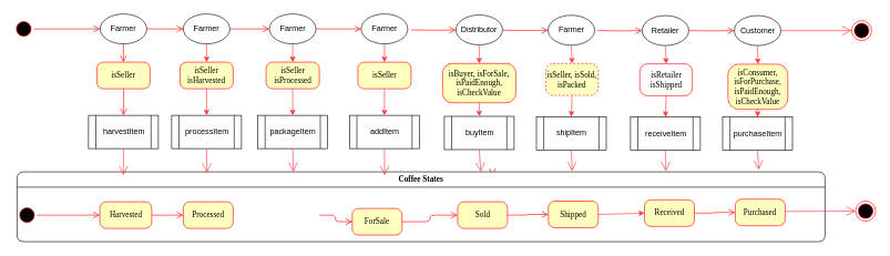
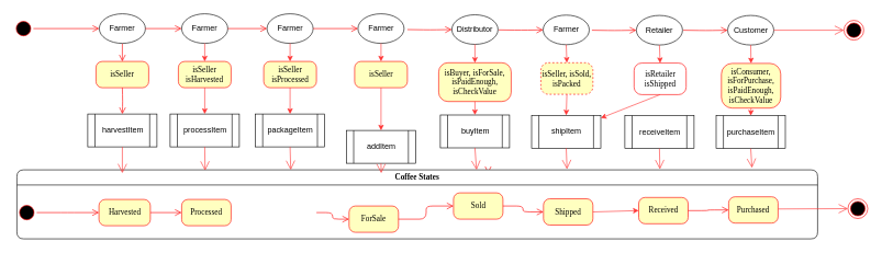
  <mxCell id="0" />
  <mxCell id="1" parent="0" />
  <mxCell id="2" value="" style="ellipse;html=1;shape=startState;fillColor=#000000;strokeColor=#ff0000;rounded=1;shadow=0;comic=0;labelBackgroundColor=none;fontFamily=Verdana;fontSize=12;fontColor=#000000;align=center;direction=south;" parent="1" vertex="1"><mxGeometry x="20" y="28" width="30" height="30" as="geometry" /></mxCell>
  <mxCell id="3" style="edgeStyle=elbowEdgeStyle;html=1;labelBackgroundColor=none;endArrow=open;endSize=8;strokeColor=#ff0000;fontFamily=Verdana;fontSize=12;align=left;" parent="1" source="4" edge="1"><mxGeometry relative="1" as="geometry"><mxPoint x="740" y="263" as="targetPoint" /></mxGeometry></mxCell>
  <mxCell id="4" value="Coffee States" style="swimlane;whiteSpace=wrap;html=1;rounded=1;shadow=0;comic=0;labelBackgroundColor=none;strokeColor=#000000;strokeWidth=1;fillColor=#ffffff;fontFamily=Verdana;fontSize=12;fontColor=#000000;align=center;" parent="1" vertex="1"><mxGeometry x="25" y="258" width="1215" height="105" as="geometry" /></mxCell>
  <mxCell id="5" style="edgeStyle=elbowEdgeStyle;html=1;labelBackgroundColor=none;endArrow=open;endSize=8;strokeColor=#ff0000;fontFamily=Verdana;fontSize=12;align=left;" parent="4" source="6" target="9" edge="1"><mxGeometry relative="1" as="geometry" /></mxCell>
  <mxCell id="6" value="Harvested" style="rounded=1;whiteSpace=wrap;html=1;arcSize=24;fillColor=#ffffc0;strokeColor=#ff0000;shadow=0;comic=0;labelBackgroundColor=none;fontFamily=Verdana;fontSize=12;fontColor=#000000;align=center;" parent="4" vertex="1"><mxGeometry x="124.5" y="45" width="78" height="40" as="geometry" /></mxCell>
  <mxCell id="7" style="edgeStyle=elbowEdgeStyle;html=1;labelBackgroundColor=none;endArrow=open;endSize=8;strokeColor=#ff0000;fontFamily=Verdana;fontSize=12;align=left;" parent="4" source="8" target="6" edge="1"><mxGeometry relative="1" as="geometry" /></mxCell>
  <mxCell id="8" value="" style="ellipse;html=1;shape=startState;fillColor=#000000;strokeColor=#ff0000;rounded=1;shadow=0;comic=0;labelBackgroundColor=none;fontFamily=Verdana;fontSize=12;fontColor=#000000;align=center;direction=south;" parent="4" vertex="1"><mxGeometry y="50" width="30" height="30" as="geometry" /></mxCell>
  <mxCell id="9" value="Processed" style="rounded=1;whiteSpace=wrap;html=1;arcSize=24;fillColor=#ffffc0;strokeColor=#ff0000;shadow=0;comic=0;labelBackgroundColor=none;fontFamily=Verdana;fontSize=12;fontColor=#000000;align=center;" parent="4" vertex="1"><mxGeometry x="250" y="45" width="75" height="40" as="geometry" /></mxCell>
  <mxCell id="10" value="ForSale" style="rounded=1;whiteSpace=wrap;html=1;arcSize=24;fillColor=#ffffc0;strokeColor=#ff0000;shadow=0;comic=0;labelBackgroundColor=none;fontFamily=Verdana;fontSize=12;fontColor=#000000;align=center;" vertex="1" parent="4"><mxGeometry x="504" y="55" width="75" height="40" as="geometry" /></mxCell>
  <mxCell id="11" style="edgeStyle=elbowEdgeStyle;html=1;labelBackgroundColor=none;endArrow=open;endSize=8;strokeColor=#ff0000;fontFamily=Verdana;fontSize=12;align=left;" edge="1" parent="4" target="10"><mxGeometry relative="1" as="geometry"><mxPoint x="454.5" y="65" as="sourcePoint" /><mxPoint x="714.5" y="95" as="targetPoint" /></mxGeometry></mxCell>
- <mxCell id="12" value="Sold" style="rounded=1;whiteSpace=wrap;html=1;arcSize=24;fillColor=#ffffc0;strokeColor=#ff0000;shadow=0;comic=0;labelBackgroundColor=none;fontFamily=Verdana;fontSize=12;fontColor=#000000;align=center;" vertex="1" parent="4"><mxGeometry x="662.5" y="45" width="75" height="40" as="geometry" /></mxCell>
+ <mxCell id="12" value="Sold" style="rounded=1;whiteSpace=wrap;html=1;arcSize=24;fillColor=#ffffc0;strokeColor=#ff0000;shadow=0;comic=0;labelBackgroundColor=none;fontFamily=Verdana;fontSize=12;fontColor=#000000;align=center;" vertex="1" parent="4"><mxGeometry x="662.5" y="35" width="75" height="40" as="geometry" /></mxCell>
  <mxCell id="13" style="edgeStyle=elbowEdgeStyle;html=1;labelBackgroundColor=none;endArrow=open;endSize=8;strokeColor=#ff0000;fontFamily=Verdana;fontSize=12;align=left;exitX=1;exitY=0.5;exitDx=0;exitDy=0;" edge="1" parent="4" target="12" source="10"><mxGeometry relative="1" as="geometry"><mxPoint x="613" y="65" as="sourcePoint" /><mxPoint x="738" y="-270" as="targetPoint" /></mxGeometry></mxCell>
  <mxCell id="14" value="Shipped" style="rounded=1;whiteSpace=wrap;html=1;arcSize=24;fillColor=#ffffc0;strokeColor=#ff0000;shadow=0;comic=0;labelBackgroundColor=none;fontFamily=Verdana;fontSize=12;fontColor=#000000;align=center;" vertex="1" parent="4"><mxGeometry x="799" y="44" width="75" height="40" as="geometry" /></mxCell>
  <mxCell id="15" style="edgeStyle=elbowEdgeStyle;html=1;labelBackgroundColor=none;endArrow=open;endSize=8;strokeColor=#ff0000;fontFamily=Verdana;fontSize=12;align=left;exitX=1;exitY=0.5;exitDx=0;exitDy=0;entryX=0;entryY=0.5;entryDx=0;entryDy=0;" edge="1" parent="4" source="12" target="14"><mxGeometry relative="1" as="geometry"><mxPoint x="589" y="75" as="sourcePoint" /><mxPoint x="672.5" y="75" as="targetPoint" /></mxGeometry></mxCell>
  <mxCell id="16" value="Received" style="rounded=1;whiteSpace=wrap;html=1;arcSize=24;fillColor=#ffffc0;strokeColor=#ff0000;shadow=0;comic=0;labelBackgroundColor=none;fontFamily=Verdana;fontSize=12;fontColor=#000000;align=center;" vertex="1" parent="4"><mxGeometry x="943.5" y="42" width="75" height="40" as="geometry" /></mxCell>
  <mxCell id="17" value="Purchased" style="rounded=1;whiteSpace=wrap;html=1;arcSize=24;fillColor=#ffffc0;strokeColor=#ff0000;shadow=0;comic=0;labelBackgroundColor=none;fontFamily=Verdana;fontSize=12;fontColor=#000000;align=center;" vertex="1" parent="4"><mxGeometry x="1080" y="41" width="75" height="40" as="geometry" /></mxCell>
  <mxCell id="18" style="edgeStyle=elbowEdgeStyle;html=1;labelBackgroundColor=none;endArrow=open;endSize=8;strokeColor=#ff0000;fontFamily=Verdana;fontSize=12;align=left;exitX=1;exitY=0.5;exitDx=0;exitDy=0;entryX=0;entryY=0.5;entryDx=0;entryDy=0;" edge="1" parent="4" source="16" target="17"><mxGeometry relative="1" as="geometry"><mxPoint x="735" y="-293" as="sourcePoint" /><mxPoint x="818.5" y="-293" as="targetPoint" /></mxGeometry></mxCell>
  <mxCell id="19" value="" style="endArrow=classic;html=1;strokeColor=#FF3333;entryX=0;entryY=0.5;entryDx=0;entryDy=0;exitX=1;exitY=0.5;exitDx=0;exitDy=0;" edge="1" parent="4" source="14" target="16"><mxGeometry width="50" height="50" relative="1" as="geometry"><mxPoint x="585" y="175" as="sourcePoint" /><mxPoint x="635" y="125" as="targetPoint" /></mxGeometry></mxCell>
  <mxCell id="20" style="edgeStyle=orthogonalEdgeStyle;html=1;exitX=0.5;exitY=1;entryX=0.5;entryY=0;labelBackgroundColor=none;endArrow=open;endSize=8;strokeColor=#ff0000;fontFamily=Verdana;fontSize=12;align=left;exitDx=0;exitDy=0;entryDx=0;entryDy=0;" parent="1" source="21" target="25" edge="1"><mxGeometry relative="1" as="geometry"><mxPoint x="250" y="233" as="sourcePoint" /></mxGeometry></mxCell>
  <mxCell id="21" value="Farmer" style="ellipse;whiteSpace=wrap;html=1;" vertex="1" parent="1"><mxGeometry x="150" y="20.5" width="70" height="45" as="geometry" /></mxCell>
  <mxCell id="22" value="Farmer" style="ellipse;whiteSpace=wrap;html=1;" vertex="1" parent="1"><mxGeometry x="275" y="20.5" width="70" height="45" as="geometry" /></mxCell>
  <mxCell id="23" style="edgeStyle=orthogonalEdgeStyle;html=1;exitX=0.5;exitY=0;entryX=0;entryY=0.5;labelBackgroundColor=none;endArrow=open;endSize=8;strokeColor=#ff0000;fontFamily=Verdana;fontSize=12;align=left;exitDx=0;exitDy=0;entryDx=0;entryDy=0;" edge="1" parent="1" source="2" target="21"><mxGeometry relative="1" as="geometry"><mxPoint x="260" y="243" as="sourcePoint" /><mxPoint x="420" y="243" as="targetPoint" /></mxGeometry></mxCell>
  <mxCell id="24" style="edgeStyle=orthogonalEdgeStyle;html=1;exitX=1;exitY=0.5;entryX=0;entryY=0.5;labelBackgroundColor=none;endArrow=open;endSize=8;strokeColor=#ff0000;fontFamily=Verdana;fontSize=12;align=left;exitDx=0;exitDy=0;entryDx=0;entryDy=0;" edge="1" parent="1" source="21" target="22"><mxGeometry relative="1" as="geometry"><mxPoint x="230" y="65" as="sourcePoint" /><mxPoint x="330" y="65" as="targetPoint" /></mxGeometry></mxCell>
  <mxCell id="25" value="isSeller" style="rounded=1;whiteSpace=wrap;html=1;arcSize=24;fillColor=#ffffc0;strokeColor=#ff0000;shadow=0;comic=0;labelBackgroundColor=none;fontFamily=Verdana;fontSize=12;fontColor=#000000;align=center;" vertex="1" parent="1"><mxGeometry x="145" y="93" width="80" height="40" as="geometry" /></mxCell>
  <mxCell id="26" value="harvestItem" style="shape=process;whiteSpace=wrap;html=1;backgroundOutline=1;" vertex="1" parent="1"><mxGeometry x="132.5" y="173" width="105" height="50" as="geometry" /></mxCell>
  <mxCell id="27" style="edgeStyle=orthogonalEdgeStyle;html=1;entryX=0.5;entryY=0;labelBackgroundColor=none;endArrow=open;endSize=8;strokeColor=#ff0000;fontFamily=Verdana;fontSize=12;align=left;entryDx=0;entryDy=0;" edge="1" parent="1" target="26"><mxGeometry relative="1" as="geometry"><mxPoint x="185" y="133" as="sourcePoint" /><mxPoint x="195" y="103" as="targetPoint" /></mxGeometry></mxCell>
  <mxCell id="28" value="isSeller&lt;br&gt;isHarvested&lt;br&gt;" style="rounded=1;whiteSpace=wrap;html=1;arcSize=24;fillColor=#ffffc0;strokeColor=#ff0000;shadow=0;comic=0;labelBackgroundColor=none;fontFamily=Verdana;fontSize=12;fontColor=#000000;align=center;" vertex="1" parent="1"><mxGeometry x="270" y="93" width="80" height="40" as="geometry" /></mxCell>
  <mxCell id="29" value="processItem" style="shape=process;whiteSpace=wrap;html=1;backgroundOutline=1;" vertex="1" parent="1"><mxGeometry x="257.5" y="173" width="105" height="50" as="geometry" /></mxCell>
  <mxCell id="30" value="" style="endArrow=classic;html=1;exitX=0.5;exitY=1;exitDx=0;exitDy=0;entryX=0.5;entryY=0;entryDx=0;entryDy=0;strokeColor=#FF3333;" edge="1" parent="1" source="22" target="28"><mxGeometry width="50" height="50" relative="1" as="geometry"><mxPoint x="440" y="90.5" as="sourcePoint" /><mxPoint x="490" y="40.5" as="targetPoint" /></mxGeometry></mxCell>
  <mxCell id="31" value="" style="endArrow=classic;html=1;exitX=0.5;exitY=1;exitDx=0;exitDy=0;entryX=0.5;entryY=0;entryDx=0;entryDy=0;strokeColor=#FF3333;" edge="1" parent="1" source="28" target="29"><mxGeometry width="50" height="50" relative="1" as="geometry"><mxPoint x="320" y="76" as="sourcePoint" /><mxPoint x="320" y="103" as="targetPoint" /></mxGeometry></mxCell>
  <mxCell id="32" value="Farmer" style="ellipse;whiteSpace=wrap;html=1;" vertex="1" parent="1"><mxGeometry x="404.5" y="20.5" width="70" height="45" as="geometry" /></mxCell>
  <mxCell id="33" value="isSeller&lt;br&gt;isProcessed&lt;br&gt;" style="rounded=1;whiteSpace=wrap;html=1;arcSize=24;fillColor=#ffffc0;strokeColor=#ff0000;shadow=0;comic=0;labelBackgroundColor=none;fontFamily=Verdana;fontSize=12;fontColor=#000000;align=center;" vertex="1" parent="1"><mxGeometry x="399.5" y="93" width="80" height="40" as="geometry" /></mxCell>
  <mxCell id="34" value="packageItem" style="shape=process;whiteSpace=wrap;html=1;backgroundOutline=1;" vertex="1" parent="1"><mxGeometry x="387" y="173" width="105" height="50" as="geometry" /></mxCell>
  <mxCell id="35" value="" style="endArrow=classic;html=1;exitX=0.5;exitY=1;exitDx=0;exitDy=0;entryX=0.5;entryY=0;entryDx=0;entryDy=0;strokeColor=#FF3333;" edge="1" parent="1" source="32" target="33"><mxGeometry width="50" height="50" relative="1" as="geometry"><mxPoint x="569.5" y="90.5" as="sourcePoint" /><mxPoint x="619.5" y="40.5" as="targetPoint" /></mxGeometry></mxCell>
  <mxCell id="36" value="" style="endArrow=classic;html=1;exitX=0.5;exitY=1;exitDx=0;exitDy=0;entryX=0.5;entryY=0;entryDx=0;entryDy=0;strokeColor=#FF3333;" edge="1" parent="1" source="33" target="34"><mxGeometry width="50" height="50" relative="1" as="geometry"><mxPoint x="449.5" y="76" as="sourcePoint" /><mxPoint x="449.5" y="103" as="targetPoint" /></mxGeometry></mxCell>
  <mxCell id="37" style="edgeStyle=orthogonalEdgeStyle;html=1;exitX=1;exitY=0.5;entryX=0;entryY=0.5;labelBackgroundColor=none;endArrow=open;endSize=8;strokeColor=#ff0000;fontFamily=Verdana;fontSize=12;align=left;exitDx=0;exitDy=0;entryDx=0;entryDy=0;" edge="1" parent="1" source="22" target="32"><mxGeometry relative="1" as="geometry"><mxPoint x="230" y="53" as="sourcePoint" /><mxPoint x="285" y="53" as="targetPoint" /></mxGeometry></mxCell>
  <mxCell id="38" value="Farmer" style="ellipse;whiteSpace=wrap;html=1;" vertex="1" parent="1"><mxGeometry x="542.5" y="20.5" width="70" height="45" as="geometry" /></mxCell>
  <mxCell id="39" value="isSeller&lt;br&gt;" style="rounded=1;whiteSpace=wrap;html=1;arcSize=24;fillColor=#ffffc0;strokeColor=#ff0000;shadow=0;comic=0;labelBackgroundColor=none;fontFamily=Verdana;fontSize=12;fontColor=#000000;align=center;" vertex="1" parent="1"><mxGeometry x="537.5" y="93" width="80" height="40" as="geometry" /></mxCell>
- <mxCell id="40" value="addItem" style="shape=process;whiteSpace=wrap;html=1;backgroundOutline=1;" vertex="1" parent="1"><mxGeometry x="525" y="173" width="105" height="50" as="geometry" /></mxCell>
+ <mxCell id="40" value="addItem" style="shape=process;whiteSpace=wrap;html=1;backgroundOutline=1;" vertex="1" parent="1"><mxGeometry x="525" y="198" width="105" height="50" as="geometry" /></mxCell>
  <mxCell id="41" value="" style="endArrow=classic;html=1;exitX=0.5;exitY=1;exitDx=0;exitDy=0;entryX=0.5;entryY=0;entryDx=0;entryDy=0;strokeColor=#FF3333;" edge="1" parent="1" source="38" target="39"><mxGeometry width="50" height="50" relative="1" as="geometry"><mxPoint x="707.5" y="90.5" as="sourcePoint" /><mxPoint x="757.5" y="40.5" as="targetPoint" /></mxGeometry></mxCell>
  <mxCell id="42" value="" style="endArrow=classic;html=1;exitX=0.5;exitY=1;exitDx=0;exitDy=0;entryX=0.5;entryY=0;entryDx=0;entryDy=0;strokeColor=#FF3333;" edge="1" parent="1" source="39" target="40"><mxGeometry width="50" height="50" relative="1" as="geometry"><mxPoint x="587.5" y="76" as="sourcePoint" /><mxPoint x="587.5" y="103" as="targetPoint" /></mxGeometry></mxCell>
  <mxCell id="43" style="edgeStyle=orthogonalEdgeStyle;html=1;entryX=0;entryY=0.5;labelBackgroundColor=none;endArrow=open;endSize=8;strokeColor=#ff0000;fontFamily=Verdana;fontSize=12;align=left;entryDx=0;entryDy=0;exitX=1;exitY=0.5;exitDx=0;exitDy=0;" edge="1" parent="1" source="32" target="38"><mxGeometry relative="1" as="geometry"><mxPoint x="480" y="43" as="sourcePoint" /><mxPoint x="415" y="53" as="targetPoint" /></mxGeometry></mxCell>
  <mxCell id="44" value="Distributor" style="ellipse;whiteSpace=wrap;html=1;" vertex="1" parent="1"><mxGeometry x="685" y="22" width="70" height="45" as="geometry" /></mxCell>
  <mxCell id="45" value="isBuyer, isForSale, isPaidEnough, isCheckValue&lt;br&gt;" style="rounded=1;whiteSpace=wrap;html=1;arcSize=24;fillColor=#ffffc0;strokeColor=#ff0000;shadow=0;comic=0;labelBackgroundColor=none;fontFamily=Verdana;fontSize=12;fontColor=#000000;align=center;" vertex="1" parent="1"><mxGeometry x="665" y="95" width="110" height="59" as="geometry" /></mxCell>
  <mxCell id="46" value="buyItem" style="shape=process;whiteSpace=wrap;html=1;backgroundOutline=1;" vertex="1" parent="1"><mxGeometry x="667.5" y="174.5" width="105" height="50" as="geometry" /></mxCell>
  <mxCell id="47" value="" style="endArrow=classic;html=1;exitX=0.5;exitY=1;exitDx=0;exitDy=0;entryX=0.5;entryY=0;entryDx=0;entryDy=0;strokeColor=#FF3333;" edge="1" parent="1" source="44" target="45"><mxGeometry width="50" height="50" relative="1" as="geometry"><mxPoint x="850" y="92" as="sourcePoint" /><mxPoint x="900" y="42" as="targetPoint" /></mxGeometry></mxCell>
  <mxCell id="48" value="" style="endArrow=classic;html=1;exitX=0.5;exitY=1;exitDx=0;exitDy=0;entryX=0.5;entryY=0;entryDx=0;entryDy=0;strokeColor=#FF3333;" edge="1" parent="1" source="45" target="46"><mxGeometry width="50" height="50" relative="1" as="geometry"><mxPoint x="730" y="77.5" as="sourcePoint" /><mxPoint x="730" y="104.5" as="targetPoint" /></mxGeometry></mxCell>
  <mxCell id="49" style="edgeStyle=orthogonalEdgeStyle;html=1;entryX=0;entryY=0.5;labelBackgroundColor=none;endArrow=open;endSize=8;strokeColor=#ff0000;fontFamily=Verdana;fontSize=12;align=left;entryDx=0;entryDy=0;exitX=1;exitY=0.5;exitDx=0;exitDy=0;" edge="1" parent="1" target="44"><mxGeometry relative="1" as="geometry"><mxPoint x="617.5" y="44.5" as="sourcePoint" /><mxPoint x="557.5" y="54.5" as="targetPoint" /></mxGeometry></mxCell>
  <mxCell id="50" value="Farmer" style="ellipse;whiteSpace=wrap;html=1;" vertex="1" parent="1"><mxGeometry x="823.5" y="22.5" width="70" height="45" as="geometry" /></mxCell>
  <mxCell id="51" value="isSeller, isSold, isPacked&lt;br&gt;" style="rounded=1;whiteSpace=wrap;html=1;arcSize=24;fillColor=#ffffc0;strokeColor=#ff0000;shadow=0;comic=0;labelBackgroundColor=none;fontFamily=Verdana;fontSize=12;fontColor=#000000;align=center;dashed=1;" vertex="1" parent="1"><mxGeometry x="820" y="95" width="79" height="48" as="geometry" /></mxCell>
  <mxCell id="52" value="shipItem" style="shape=process;whiteSpace=wrap;html=1;backgroundOutline=1;" vertex="1" parent="1"><mxGeometry x="806" y="175" width="105" height="50" as="geometry" /></mxCell>
  <mxCell id="53" value="" style="endArrow=classic;html=1;exitX=0.5;exitY=1;exitDx=0;exitDy=0;entryX=0.5;entryY=0;entryDx=0;entryDy=0;strokeColor=#FF3333;" edge="1" parent="1" source="50" target="51"><mxGeometry width="50" height="50" relative="1" as="geometry"><mxPoint x="988.5" y="92.5" as="sourcePoint" /><mxPoint x="1038.5" y="42.5" as="targetPoint" /></mxGeometry></mxCell>
  <mxCell id="54" value="" style="endArrow=classic;html=1;exitX=0.5;exitY=1;exitDx=0;exitDy=0;entryX=0.5;entryY=0;entryDx=0;entryDy=0;strokeColor=#FF3333;" edge="1" parent="1" source="51" target="52"><mxGeometry width="50" height="50" relative="1" as="geometry"><mxPoint x="868.5" y="78" as="sourcePoint" /><mxPoint x="868.5" y="105" as="targetPoint" /></mxGeometry></mxCell>
  <mxCell id="55" style="edgeStyle=orthogonalEdgeStyle;html=1;entryX=0;entryY=0.5;labelBackgroundColor=none;endArrow=open;endSize=8;strokeColor=#ff0000;fontFamily=Verdana;fontSize=12;align=left;entryDx=0;entryDy=0;exitX=1;exitY=0.5;exitDx=0;exitDy=0;" edge="1" parent="1" target="50"><mxGeometry relative="1" as="geometry"><mxPoint x="756" y="45" as="sourcePoint" /><mxPoint x="696" y="55" as="targetPoint" /></mxGeometry></mxCell>
  <mxCell id="56" value="Retailer" style="ellipse;whiteSpace=wrap;html=1;" vertex="1" parent="1"><mxGeometry x="965" y="23" width="70" height="45" as="geometry" /></mxCell>
  <mxCell id="57" value="isRetailer&lt;br&gt;isShipped&lt;br&gt;" style="rounded=1;whiteSpace=wrap;html=1;arcSize=24;fillColor=#ffffff;strokeColor=#ff0000;shadow=0;comic=0;labelBackgroundColor=none;fontFamily=Verdana;fontSize=12;fontColor=#000000;align=center;" vertex="1" parent="1"><mxGeometry x="961.5" y="95.5" width="79" height="48" as="geometry" /></mxCell>
  <mxCell id="58" value="receiveItem" style="shape=process;whiteSpace=wrap;html=1;backgroundOutline=1;" vertex="1" parent="1"><mxGeometry x="947.5" y="175.5" width="105" height="50" as="geometry" /></mxCell>
  <mxCell id="59" value="" style="endArrow=classic;html=1;exitX=0.5;exitY=1;exitDx=0;exitDy=0;entryX=0.5;entryY=0;entryDx=0;entryDy=0;strokeColor=#FF3333;" edge="1" parent="1" source="56" target="57"><mxGeometry width="50" height="50" relative="1" as="geometry"><mxPoint x="1130" y="93" as="sourcePoint" /><mxPoint x="1180" y="43" as="targetPoint" /></mxGeometry></mxCell>
- <mxCell id="60" value="" style="endArrow=classic;html=1;exitX=0.5;exitY=1;exitDx=0;exitDy=0;entryX=0.5;entryY=0;entryDx=0;entryDy=0;strokeColor=#FF3333;" edge="1" parent="1" source="57" target="58"><mxGeometry width="50" height="50" relative="1" as="geometry"><mxPoint x="1010" y="78.5" as="sourcePoint" /><mxPoint x="1010" y="105.5" as="targetPoint" /></mxGeometry></mxCell>
+ <mxCell id="60" value="" style="endArrow=classic;html=1;exitX=0.5;exitY=1;exitDx=0;exitDy=0;strokeColor=#FF3333;" edge="1" parent="1" source="57" target="52"><mxGeometry width="50" height="50" relative="1" as="geometry"><mxPoint x="1010" y="78.5" as="sourcePoint" /><mxPoint x="1010" y="105.5" as="targetPoint" /></mxGeometry></mxCell>
  <mxCell id="61" style="edgeStyle=orthogonalEdgeStyle;html=1;entryX=0;entryY=0.5;labelBackgroundColor=none;endArrow=open;endSize=8;strokeColor=#ff0000;fontFamily=Verdana;fontSize=12;align=left;entryDx=0;entryDy=0;exitX=1;exitY=0.5;exitDx=0;exitDy=0;" edge="1" parent="1" target="56"><mxGeometry relative="1" as="geometry"><mxPoint x="897.5" y="45.5" as="sourcePoint" /><mxPoint x="837.5" y="55.5" as="targetPoint" /></mxGeometry></mxCell>
  <mxCell id="62" value="Customer" style="ellipse;whiteSpace=wrap;html=1;" vertex="1" parent="1"><mxGeometry x="1103.5" y="23" width="70" height="45" as="geometry" /></mxCell>
  <mxCell id="63" value="isConsumer,&lt;br&gt;isForPurchase,&lt;br&gt;isPaidEnough,&lt;br&gt;isCheckValue&lt;br&gt;" style="rounded=1;whiteSpace=wrap;html=1;arcSize=24;fillColor=#ffffc0;strokeColor=#ff0000;shadow=0;comic=0;labelBackgroundColor=none;fontFamily=Verdana;fontSize=12;fontColor=#000000;align=center;" vertex="1" parent="1"><mxGeometry x="1094" y="96" width="90" height="68" as="geometry" /></mxCell>
  <mxCell id="64" value="purchaseItem" style="shape=process;whiteSpace=wrap;html=1;backgroundOutline=1;" vertex="1" parent="1"><mxGeometry x="1086" y="175.5" width="105" height="50" as="geometry" /></mxCell>
  <mxCell id="65" value="" style="endArrow=classic;html=1;exitX=0.5;exitY=1;exitDx=0;exitDy=0;entryX=0.5;entryY=0;entryDx=0;entryDy=0;strokeColor=#FF3333;" edge="1" parent="1" source="62" target="63"><mxGeometry width="50" height="50" relative="1" as="geometry"><mxPoint x="1268.5" y="93" as="sourcePoint" /><mxPoint x="1318.5" y="43" as="targetPoint" /></mxGeometry></mxCell>
  <mxCell id="66" value="" style="endArrow=classic;html=1;exitX=0.5;exitY=1;exitDx=0;exitDy=0;entryX=0.5;entryY=0;entryDx=0;entryDy=0;strokeColor=#FF3333;" edge="1" parent="1" source="63" target="64"><mxGeometry width="50" height="50" relative="1" as="geometry"><mxPoint x="1148.5" y="78.5" as="sourcePoint" /><mxPoint x="1148.5" y="105.5" as="targetPoint" /></mxGeometry></mxCell>
  <mxCell id="67" style="edgeStyle=orthogonalEdgeStyle;html=1;entryX=0;entryY=0.5;labelBackgroundColor=none;endArrow=open;endSize=8;strokeColor=#ff0000;fontFamily=Verdana;fontSize=12;align=left;entryDx=0;entryDy=0;exitX=1;exitY=0.5;exitDx=0;exitDy=0;" edge="1" parent="1" target="62"><mxGeometry relative="1" as="geometry"><mxPoint x="1036" y="45.5" as="sourcePoint" /><mxPoint x="976" y="55.5" as="targetPoint" /></mxGeometry></mxCell>
  <mxCell id="68" value="" style="ellipse;html=1;shape=endState;fillColor=#000000;strokeColor=#ff0000;" vertex="1" parent="1"><mxGeometry x="1280" y="30.5" width="30" height="30" as="geometry" /></mxCell>
  <mxCell id="69" value="" style="endArrow=open;endFill=1;endSize=12;html=1;strokeColor=#FF3333;entryX=0;entryY=0.5;entryDx=0;entryDy=0;exitX=1;exitY=0.5;exitDx=0;exitDy=0;" edge="1" parent="1" source="62" target="68"><mxGeometry width="160" relative="1" as="geometry"><mxPoint x="560" y="383" as="sourcePoint" /><mxPoint x="720" y="383" as="targetPoint" /></mxGeometry></mxCell>
  <mxCell id="70" value="" style="ellipse;html=1;shape=endState;fillColor=#000000;strokeColor=#ff0000;" vertex="1" parent="1"><mxGeometry x="1286" y="302" width="30" height="30" as="geometry" /></mxCell>
  <mxCell id="71" value="" style="endArrow=open;endFill=1;endSize=12;html=1;strokeColor=#FF3333;entryX=0;entryY=0.5;entryDx=0;entryDy=0;exitX=1;exitY=0.5;exitDx=0;exitDy=0;" edge="1" parent="1" target="70"><mxGeometry width="160" relative="1" as="geometry"><mxPoint x="1180" y="317.5" as="sourcePoint" /><mxPoint x="726" y="654.5" as="targetPoint" /></mxGeometry></mxCell>
  <mxCell id="72" value="" style="endArrow=open;endFill=1;endSize=12;html=1;strokeColor=#FF3333;exitX=0.5;exitY=1;exitDx=0;exitDy=0;" edge="1" parent="1" source="26"><mxGeometry width="160" relative="1" as="geometry"><mxPoint x="20" y="383" as="sourcePoint" /><mxPoint x="185" y="263" as="targetPoint" /></mxGeometry></mxCell>
  <mxCell id="73" value="" style="endArrow=open;endFill=1;endSize=12;html=1;strokeColor=#FF3333;exitX=0.5;exitY=1;exitDx=0;exitDy=0;entryX=0.235;entryY=0.01;entryDx=0;entryDy=0;entryPerimeter=0;" edge="1" parent="1" source="29" target="4"><mxGeometry width="160" relative="1" as="geometry"><mxPoint x="20" y="383" as="sourcePoint" /><mxPoint x="180" y="383" as="targetPoint" /></mxGeometry></mxCell>
  <mxCell id="74" value="" style="endArrow=open;endFill=1;endSize=12;html=1;strokeColor=#FF3333;exitX=0.5;exitY=1;exitDx=0;exitDy=0;entryX=0.342;entryY=0;entryDx=0;entryDy=0;entryPerimeter=0;" edge="1" parent="1" source="34" target="4"><mxGeometry width="160" relative="1" as="geometry"><mxPoint x="20" y="383" as="sourcePoint" /><mxPoint x="180" y="383" as="targetPoint" /></mxGeometry></mxCell>
  <mxCell id="75" value="" style="endArrow=open;endFill=1;endSize=12;html=1;strokeColor=#FF3333;exitX=0.5;exitY=1;exitDx=0;exitDy=0;entryX=0.455;entryY=0.048;entryDx=0;entryDy=0;entryPerimeter=0;" edge="1" parent="1" source="40" target="4"><mxGeometry width="160" relative="1" as="geometry"><mxPoint x="20" y="383" as="sourcePoint" /><mxPoint x="180" y="383" as="targetPoint" /></mxGeometry></mxCell>
  <mxCell id="76" value="" style="endArrow=open;endFill=1;endSize=12;html=1;strokeColor=#FF3333;exitX=0.5;exitY=1;exitDx=0;exitDy=0;entryX=0.574;entryY=0;entryDx=0;entryDy=0;entryPerimeter=0;" edge="1" parent="1" source="46" target="4"><mxGeometry width="160" relative="1" as="geometry"><mxPoint x="20" y="383" as="sourcePoint" /><mxPoint x="180" y="383" as="targetPoint" /></mxGeometry></mxCell>
  <mxCell id="77" value="" style="endArrow=open;endFill=1;endSize=12;html=1;strokeColor=#FF3333;exitX=0.5;exitY=1;exitDx=0;exitDy=0;entryX=0.687;entryY=-0.01;entryDx=0;entryDy=0;entryPerimeter=0;" edge="1" parent="1" source="52" target="4"><mxGeometry width="160" relative="1" as="geometry"><mxPoint x="20" y="383" as="sourcePoint" /><mxPoint x="180" y="383" as="targetPoint" /></mxGeometry></mxCell>
  <mxCell id="78" value="" style="endArrow=open;endFill=1;endSize=12;html=1;strokeColor=#FF3333;exitX=0.5;exitY=1;exitDx=0;exitDy=0;entryX=0.803;entryY=-0.01;entryDx=0;entryDy=0;entryPerimeter=0;" edge="1" parent="1" source="58" target="4"><mxGeometry width="160" relative="1" as="geometry"><mxPoint x="20" y="383" as="sourcePoint" /><mxPoint x="180" y="383" as="targetPoint" /></mxGeometry></mxCell>
  <mxCell id="79" value="" style="endArrow=open;endFill=1;endSize=12;html=1;strokeColor=#FF3333;exitX=0.5;exitY=1;exitDx=0;exitDy=0;entryX=0.918;entryY=-0.029;entryDx=0;entryDy=0;entryPerimeter=0;" edge="1" parent="1" source="64" target="4"><mxGeometry width="160" relative="1" as="geometry"><mxPoint x="20" y="383" as="sourcePoint" /><mxPoint x="180" y="383" as="targetPoint" /></mxGeometry></mxCell>
